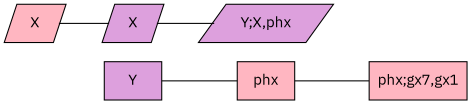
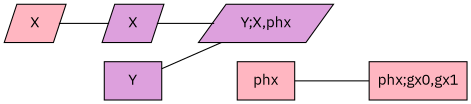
  graph {
    fontname="IBM Plex Sans"
    rankdir=LR
    node [fillcolor=lightpink fontname="IBM Plex Sans" shape=parallelogram style=filled]
    edge [fontname="IBM Plex Sans"]
    n1 [label=X]
    n2 [fillcolor=plum label=X]
    n3 [fillcolor=plum label="Y;X,phx"]
    n4 [label=phx shape=box]
-   n5 [label="phx;gx7,gx1" shape=box]
+   n5 [label="phx;gx0,gx1" shape=box]
    n6 [fillcolor=plum label=Y shape=box]
    n1 -- n2
    n2 -- n3
    n4 -- n5
-   n6 -- n4
+   n6 -- n3
  }
